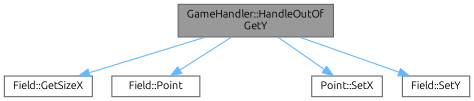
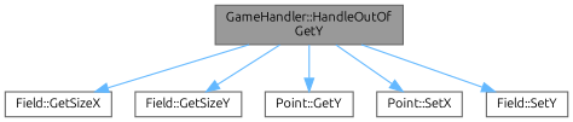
  digraph {
    fontname=Ubuntu
    rankdir=TB
    node [color=grey40 fillcolor=white fontname=Ubuntu fontsize=10 shape=box style=filled]
    edge [color=steelblue1 fontname=Ubuntu fontsize=10 labelfontname=Helvetica labelfontsize=10 style=solid]
    n1 [color=gray40 fillcolor=grey60 fontcolor=black height=0.2 label="GameHandler::HandleOutOf\lGetY" width=0.4]
    n2 [height=0.2 label="Field::GetSizeX" width=0.4]
-   n3 [height=0.2 label="Field::Point" width=0.4]
+   n3 [height=0.2 label="Field::GetSizeY" width=0.4]
+   n4 [height=0.2 label="Point::GetY" width=0.4]
    n5 [height=0.2 label="Point::SetX" width=0.4]
    n6 [height=0.2 label="Field::SetY" width=0.4]
    n1 -> n2
    n1 -> n3
+   n1 -> n4
    n1 -> n5
    n1 -> n6
  }
